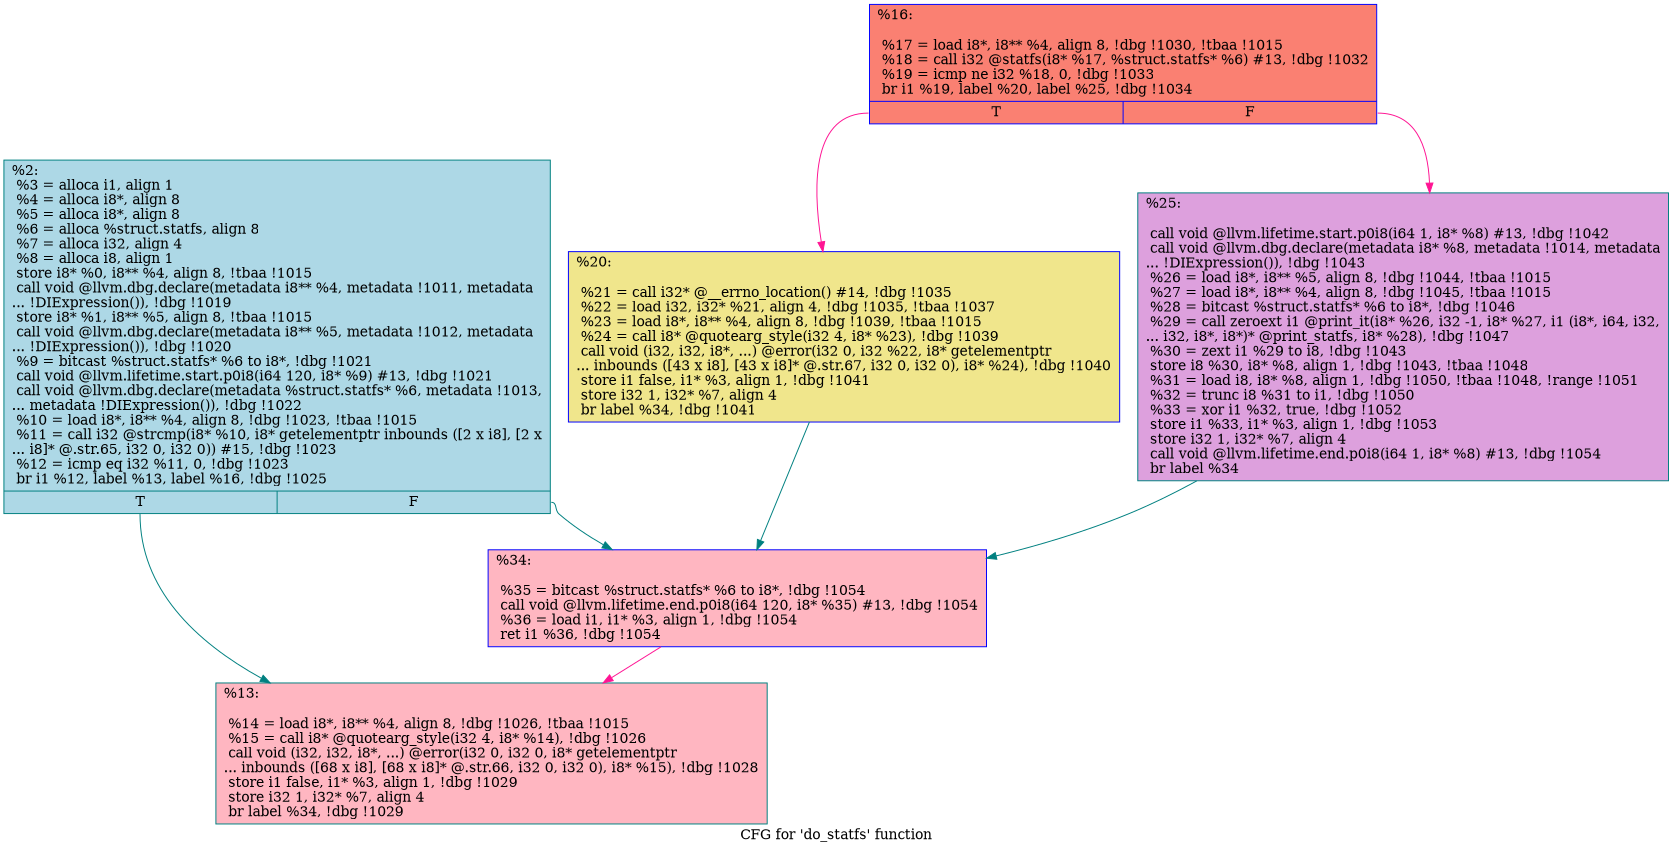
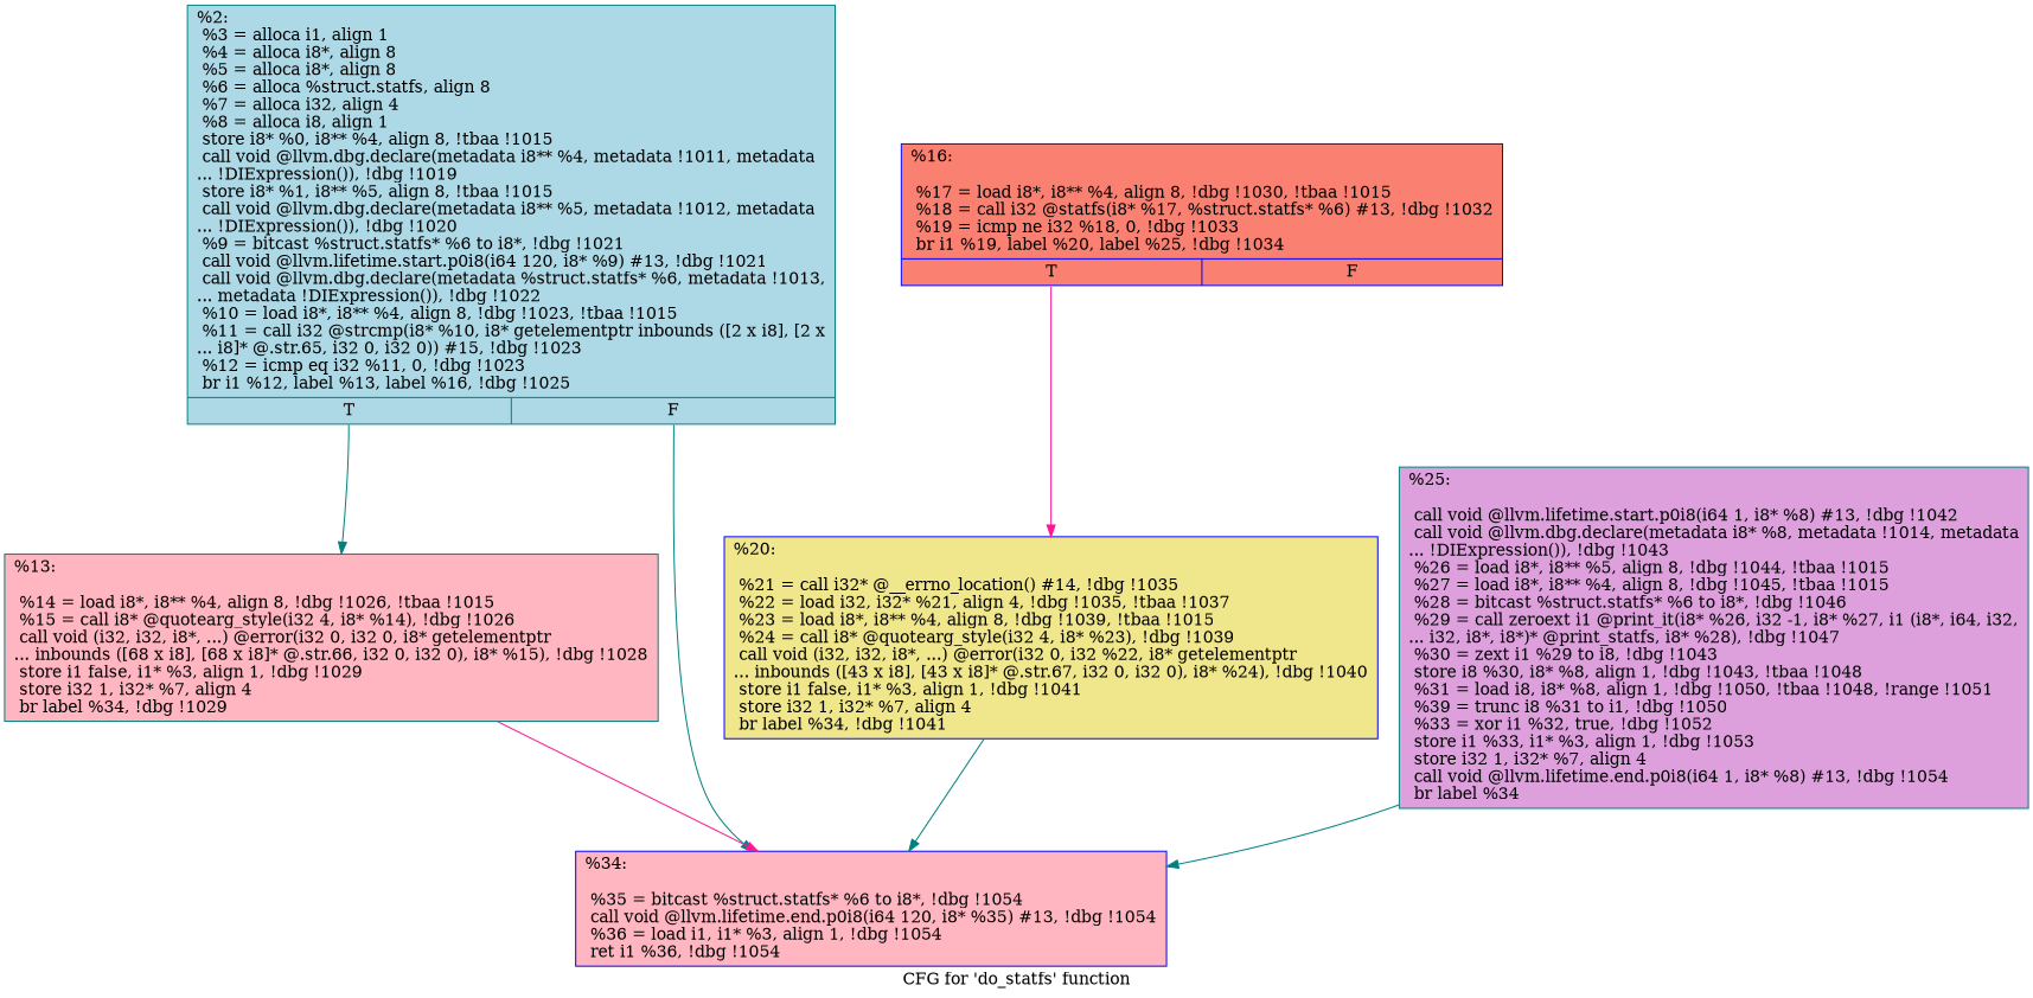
  digraph {
    label="CFG for 'do_statfs' function"
    node [color=teal fillcolor=lightpink shape=record style=filled]
    edge [color=teal]
    n1 [fillcolor=lightblue label="{%2:\l  %3 = alloca i1, align 1\l  %4 = alloca i8*, align 8\l  %5 = alloca i8*, align 8\l  %6 = alloca %struct.statfs, align 8\l  %7 = alloca i32, align 4\l  %8 = alloca i8, align 1\l  store i8* %0, i8** %4, align 8, !tbaa !1015\l  call void @llvm.dbg.declare(metadata i8** %4, metadata !1011, metadata\l... !DIExpression()), !dbg !1019\l  store i8* %1, i8** %5, align 8, !tbaa !1015\l  call void @llvm.dbg.declare(metadata i8** %5, metadata !1012, metadata\l... !DIExpression()), !dbg !1020\l  %9 = bitcast %struct.statfs* %6 to i8*, !dbg !1021\l  call void @llvm.lifetime.start.p0i8(i64 120, i8* %9) #13, !dbg !1021\l  call void @llvm.dbg.declare(metadata %struct.statfs* %6, metadata !1013,\l... metadata !DIExpression()), !dbg !1022\l  %10 = load i8*, i8** %4, align 8, !dbg !1023, !tbaa !1015\l  %11 = call i32 @strcmp(i8* %10, i8* getelementptr inbounds ([2 x i8], [2 x\l... i8]* @.str.65, i32 0, i32 0)) #15, !dbg !1023\l  %12 = icmp eq i32 %11, 0, !dbg !1023\l  br i1 %12, label %13, label %16, !dbg !1025\l|{<s0>T|<s1>F}}"]
    n2 [label="{%13:\l\l  %14 = load i8*, i8** %4, align 8, !dbg !1026, !tbaa !1015\l  %15 = call i8* @quotearg_style(i32 4, i8* %14), !dbg !1026\l  call void (i32, i32, i8*, ...) @error(i32 0, i32 0, i8* getelementptr\l... inbounds ([68 x i8], [68 x i8]* @.str.66, i32 0, i32 0), i8* %15), !dbg !1028\l  store i1 false, i1* %3, align 1, !dbg !1029\l  store i32 1, i32* %7, align 4\l  br label %34, !dbg !1029\l}"]
    n3 [color=blue label="{%34:\l\l  %35 = bitcast %struct.statfs* %6 to i8*, !dbg !1054\l  call void @llvm.lifetime.end.p0i8(i64 120, i8* %35) #13, !dbg !1054\l  %36 = load i1, i1* %3, align 1, !dbg !1054\l  ret i1 %36, !dbg !1054\l}"]
    n4 [color=blue fillcolor=salmon label="{%16:\l\l  %17 = load i8*, i8** %4, align 8, !dbg !1030, !tbaa !1015\l  %18 = call i32 @statfs(i8* %17, %struct.statfs* %6) #13, !dbg !1032\l  %19 = icmp ne i32 %18, 0, !dbg !1033\l  br i1 %19, label %20, label %25, !dbg !1034\l|{<s0>T|<s1>F}}"]
    n5 [color=blue fillcolor=khaki label="{%20:\l\l  %21 = call i32* @__errno_location() #14, !dbg !1035\l  %22 = load i32, i32* %21, align 4, !dbg !1035, !tbaa !1037\l  %23 = load i8*, i8** %4, align 8, !dbg !1039, !tbaa !1015\l  %24 = call i8* @quotearg_style(i32 4, i8* %23), !dbg !1039\l  call void (i32, i32, i8*, ...) @error(i32 0, i32 %22, i8* getelementptr\l... inbounds ([43 x i8], [43 x i8]* @.str.67, i32 0, i32 0), i8* %24), !dbg !1040\l  store i1 false, i1* %3, align 1, !dbg !1041\l  store i32 1, i32* %7, align 4\l  br label %34, !dbg !1041\l}"]
-   n6 [fillcolor=plum label="{%25:\l\l  call void @llvm.lifetime.start.p0i8(i64 1, i8* %8) #13, !dbg !1042\l  call void @llvm.dbg.declare(metadata i8* %8, metadata !1014, metadata\l... !DIExpression()), !dbg !1043\l  %26 = load i8*, i8** %5, align 8, !dbg !1044, !tbaa !1015\l  %27 = load i8*, i8** %4, align 8, !dbg !1045, !tbaa !1015\l  %28 = bitcast %struct.statfs* %6 to i8*, !dbg !1046\l  %29 = call zeroext i1 @print_it(i8* %26, i32 -1, i8* %27, i1 (i8*, i64, i32,\l... i32, i8*, i8*)* @print_statfs, i8* %28), !dbg !1047\l  %30 = zext i1 %29 to i8, !dbg !1043\l  store i8 %30, i8* %8, align 1, !dbg !1043, !tbaa !1048\l  %31 = load i8, i8* %8, align 1, !dbg !1050, !tbaa !1048, !range !1051\l  %32 = trunc i8 %31 to i1, !dbg !1050\l  %33 = xor i1 %32, true, !dbg !1052\l  store i1 %33, i1* %3, align 1, !dbg !1053\l  store i32 1, i32* %7, align 4\l  call void @llvm.lifetime.end.p0i8(i64 1, i8* %8) #13, !dbg !1054\l  br label %34\l}"]
+   n6 [fillcolor=plum label="{%25:\l\l  call void @llvm.lifetime.start.p0i8(i64 1, i8* %8) #13, !dbg !1042\l  call void @llvm.dbg.declare(metadata i8* %8, metadata !1014, metadata\l... !DIExpression()), !dbg !1043\l  %26 = load i8*, i8** %5, align 8, !dbg !1044, !tbaa !1015\l  %27 = load i8*, i8** %4, align 8, !dbg !1045, !tbaa !1015\l  %28 = bitcast %struct.statfs* %6 to i8*, !dbg !1046\l  %29 = call zeroext i1 @print_it(i8* %26, i32 -1, i8* %27, i1 (i8*, i64, i32,\l... i32, i8*, i8*)* @print_statfs, i8* %28), !dbg !1047\l  %30 = zext i1 %29 to i8, !dbg !1043\l  store i8 %30, i8* %8, align 1, !dbg !1043, !tbaa !1048\l  %31 = load i8, i8* %8, align 1, !dbg !1050, !tbaa !1048, !range !1051\l  %39 = trunc i8 %31 to i1, !dbg !1050\l  %33 = xor i1 %32, true, !dbg !1052\l  store i1 %33, i1* %3, align 1, !dbg !1053\l  store i32 1, i32* %7, align 4\l  call void @llvm.lifetime.end.p0i8(i64 1, i8* %8) #13, !dbg !1054\l  br label %34\l}"]
    n1 -> n2 [tailport=s0]
    n1 -> n3 [tailport=s1]
-   n3 -> n2 [color=deeppink]
+   n2 -> n3 [color=deeppink]
    n4 -> n5 [color=deeppink tailport=s0]
-   n4 -> n6 [color=deeppink tailport=s1]
    n5 -> n3
    n6 -> n3
  }
